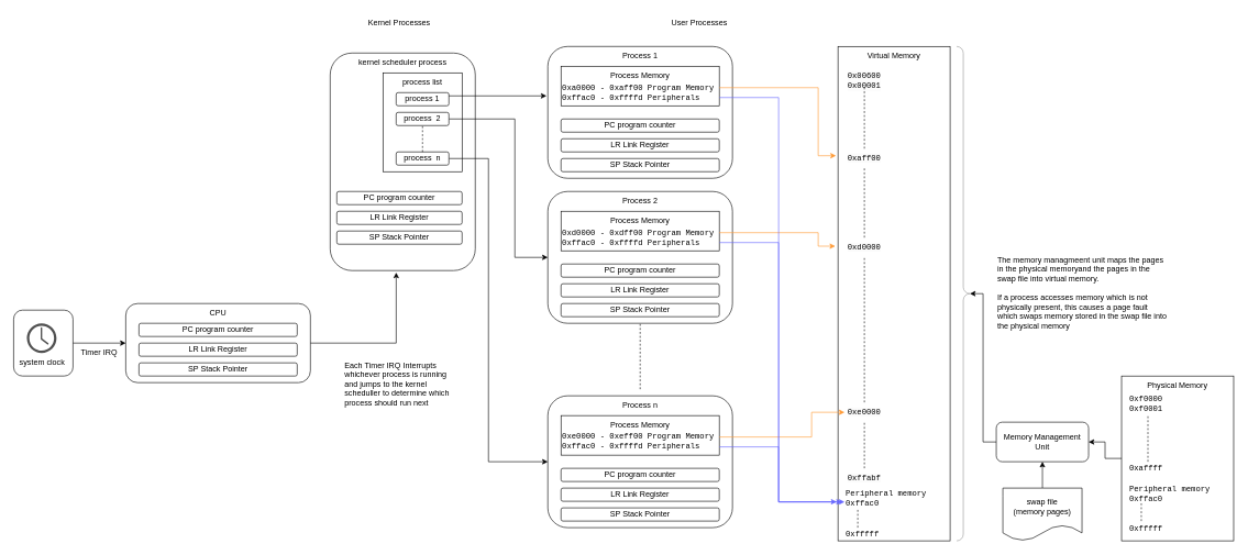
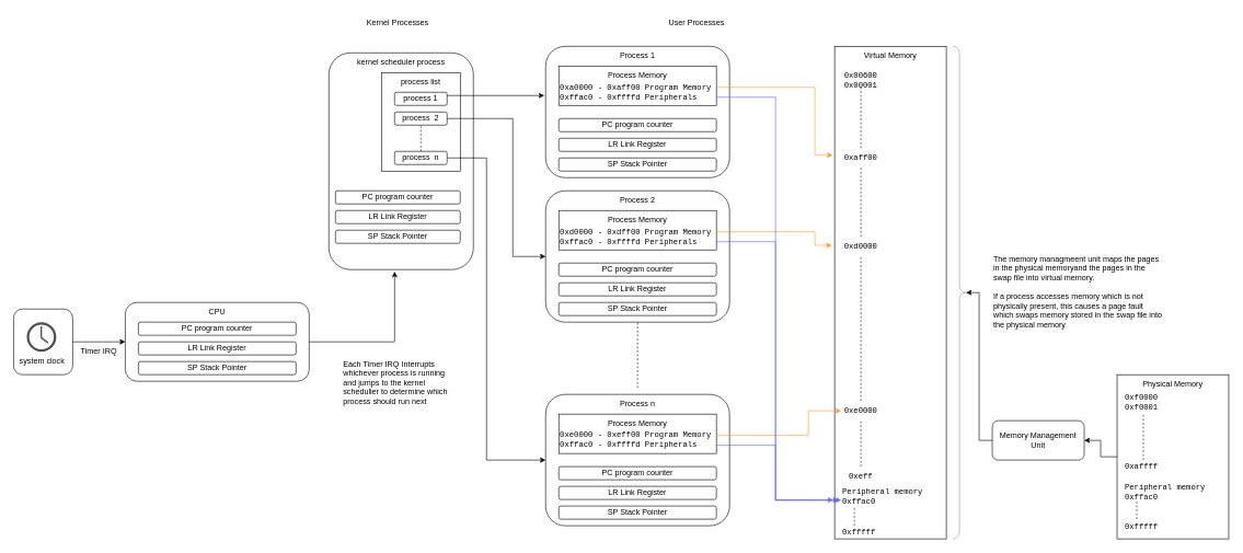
  <mxCell id="0" />
  <mxCell id="1" parent="0" />
  <mxCell id="2" value="" style="group" parent="1" vertex="1" connectable="0"><mxGeometry x="830" y="70" width="280" height="200" as="geometry" /></mxCell>
  <mxCell id="3" value="Process 1" style="rounded=1;whiteSpace=wrap;html=1;verticalAlign=top;" parent="2" vertex="1"><mxGeometry width="280" height="200" as="geometry" /></mxCell>
  <mxCell id="4" value="PC program counter" style="rounded=1;whiteSpace=wrap;html=1;" parent="2" vertex="1"><mxGeometry x="20" y="110" width="240" height="20" as="geometry" /></mxCell>
  <mxCell id="5" value="SP Stack Pointer" style="rounded=1;whiteSpace=wrap;html=1;" parent="2" vertex="1"><mxGeometry x="20" y="170" width="240" height="20" as="geometry" /></mxCell>
  <mxCell id="6" value="LR Link Register" style="rounded=1;whiteSpace=wrap;html=1;" parent="2" vertex="1"><mxGeometry x="20" y="140" width="240" height="20" as="geometry" /></mxCell>
  <mxCell id="7" value="" style="group" parent="2" vertex="1" connectable="0"><mxGeometry x="20" y="30" width="240" height="60" as="geometry" /></mxCell>
  <mxCell id="8" value="Process Memory" style="rounded=0;whiteSpace=wrap;html=1;align=center;verticalAlign=top;" parent="7" vertex="1"><mxGeometry width="240" height="60" as="geometry" /></mxCell>
  <mxCell id="9" value="&lt;div&gt;0xa0000 - 0xaff00 Program Memory&lt;/div&gt;0xffac0 - 0xffffd Peripherals" style="text;html=1;align=left;verticalAlign=middle;whiteSpace=wrap;rounded=0;fontFamily=Courier New;" parent="7" vertex="1"><mxGeometry y="25" width="240" height="30" as="geometry" /></mxCell>
  <mxCell id="10" value="" style="group" parent="1" vertex="1" connectable="0"><mxGeometry x="830" y="290" width="280" height="200" as="geometry" /></mxCell>
  <mxCell id="11" value="Process 2" style="rounded=1;whiteSpace=wrap;html=1;verticalAlign=top;" parent="10" vertex="1"><mxGeometry width="280" height="200" as="geometry" /></mxCell>
  <mxCell id="12" value="PC program counter" style="rounded=1;whiteSpace=wrap;html=1;" parent="10" vertex="1"><mxGeometry x="20" y="110" width="240" height="20" as="geometry" /></mxCell>
  <mxCell id="13" value="SP Stack Pointer" style="rounded=1;whiteSpace=wrap;html=1;" parent="10" vertex="1"><mxGeometry x="20" y="170" width="240" height="20" as="geometry" /></mxCell>
  <mxCell id="14" value="LR Link Register" style="rounded=1;whiteSpace=wrap;html=1;" parent="10" vertex="1"><mxGeometry x="20" y="140" width="240" height="20" as="geometry" /></mxCell>
  <mxCell id="15" value="" style="group" parent="10" vertex="1" connectable="0"><mxGeometry x="20" y="30" width="240" height="60" as="geometry" /></mxCell>
  <mxCell id="16" value="Process Memory" style="rounded=0;whiteSpace=wrap;html=1;align=center;verticalAlign=top;" parent="15" vertex="1"><mxGeometry width="240" height="60" as="geometry" /></mxCell>
  <mxCell id="17" value="&lt;div&gt;0xd0000 - 0xdff00 Program Memory&lt;/div&gt;0xffac0 - 0xffffd Peripherals" style="text;html=1;align=left;verticalAlign=middle;whiteSpace=wrap;rounded=0;fontFamily=Courier New;" parent="15" vertex="1"><mxGeometry y="25" width="240" height="30" as="geometry" /></mxCell>
  <mxCell id="18" value="" style="group" parent="1" vertex="1" connectable="0"><mxGeometry x="830" y="600" width="280" height="200" as="geometry" /></mxCell>
  <mxCell id="19" value="Process n" style="rounded=1;whiteSpace=wrap;html=1;verticalAlign=top;" parent="18" vertex="1"><mxGeometry width="280" height="200" as="geometry" /></mxCell>
  <mxCell id="20" value="PC program counter" style="rounded=1;whiteSpace=wrap;html=1;" parent="18" vertex="1"><mxGeometry x="20" y="110" width="240" height="20" as="geometry" /></mxCell>
  <mxCell id="21" value="SP Stack Pointer" style="rounded=1;whiteSpace=wrap;html=1;" parent="18" vertex="1"><mxGeometry x="20" y="170" width="240" height="20" as="geometry" /></mxCell>
  <mxCell id="22" value="LR Link Register" style="rounded=1;whiteSpace=wrap;html=1;" parent="18" vertex="1"><mxGeometry x="20" y="140" width="240" height="20" as="geometry" /></mxCell>
  <mxCell id="23" value="" style="group" parent="18" vertex="1" connectable="0"><mxGeometry x="20" y="30" width="240" height="60" as="geometry" /></mxCell>
  <mxCell id="24" value="Process Memory" style="rounded=0;whiteSpace=wrap;html=1;align=center;verticalAlign=top;" parent="23" vertex="1"><mxGeometry width="240" height="60" as="geometry" /></mxCell>
  <mxCell id="25" value="&lt;div&gt;0xe0000 - 0xeff00 Program Memory&lt;/div&gt;0xffac0 - 0xffffd Peripherals" style="text;html=1;align=left;verticalAlign=middle;whiteSpace=wrap;rounded=0;fontFamily=Courier New;" parent="23" vertex="1"><mxGeometry y="25" width="240" height="30" as="geometry" /></mxCell>
  <mxCell id="26" value="" style="endArrow=none;dashed=1;html=1;rounded=0;" parent="1" edge="1"><mxGeometry width="50" height="50" relative="1" as="geometry"><mxPoint x="970" y="590" as="sourcePoint" /><mxPoint x="970" y="490" as="targetPoint" /></mxGeometry></mxCell>
  <mxCell id="27" value="kernel scheduler process" style="rounded=1;whiteSpace=wrap;html=1;verticalAlign=top;" parent="1" vertex="1"><mxGeometry x="500" y="80" width="220" height="330" as="geometry" /></mxCell>
  <mxCell id="28" value="process list" style="rounded=0;whiteSpace=wrap;html=1;verticalAlign=top;" parent="1" vertex="1"><mxGeometry x="580" y="110" width="120" height="150" as="geometry" /></mxCell>
  <mxCell id="29" value="process 1" style="rounded=1;whiteSpace=wrap;html=1;" parent="1" vertex="1"><mxGeometry x="600" y="140" width="80" height="20" as="geometry" /></mxCell>
  <mxCell id="30" style="edgeStyle=orthogonalEdgeStyle;rounded=0;orthogonalLoop=1;jettySize=auto;html=1;exitX=1;exitY=0.5;exitDx=0;exitDy=0;entryX=0;entryY=0.5;entryDx=0;entryDy=0;" parent="1" source="31" target="11" edge="1"><mxGeometry relative="1" as="geometry"><Array as="points"><mxPoint x="780" y="180" /><mxPoint x="780" y="390" /></Array></mxGeometry></mxCell>
  <mxCell id="31" value="process&amp;nbsp; 2" style="rounded=1;whiteSpace=wrap;html=1;" parent="1" vertex="1"><mxGeometry x="600" y="170" width="80" height="20" as="geometry" /></mxCell>
  <mxCell id="32" style="edgeStyle=orthogonalEdgeStyle;rounded=0;orthogonalLoop=1;jettySize=auto;html=1;exitX=1;exitY=0.5;exitDx=0;exitDy=0;entryX=0;entryY=0.5;entryDx=0;entryDy=0;" parent="1" source="33" target="19" edge="1"><mxGeometry relative="1" as="geometry"><Array as="points"><mxPoint x="740" y="240" /><mxPoint x="740" y="700" /></Array></mxGeometry></mxCell>
  <mxCell id="33" value="process&amp;nbsp; n" style="rounded=1;whiteSpace=wrap;html=1;" parent="1" vertex="1"><mxGeometry x="600" y="230" width="80" height="20" as="geometry" /></mxCell>
  <mxCell id="34" value="" style="endArrow=none;dashed=1;html=1;rounded=0;entryX=0.5;entryY=1;entryDx=0;entryDy=0;exitX=0.5;exitY=0;exitDx=0;exitDy=0;" parent="1" source="33" target="31" edge="1"><mxGeometry width="50" height="50" relative="1" as="geometry"><mxPoint x="960" y="270" as="sourcePoint" /><mxPoint x="1010" y="220" as="targetPoint" /><Array as="points" /></mxGeometry></mxCell>
  <mxCell id="35" value="" style="group" parent="1" vertex="1" connectable="0"><mxGeometry x="190" y="460" width="280" height="120" as="geometry" /></mxCell>
  <mxCell id="36" value="CPU" style="rounded=1;whiteSpace=wrap;html=1;verticalAlign=top;" parent="35" vertex="1"><mxGeometry width="280" height="120" as="geometry" /></mxCell>
  <mxCell id="37" value="PC program counter" style="rounded=1;whiteSpace=wrap;html=1;" parent="35" vertex="1"><mxGeometry x="20" y="30" width="240" height="20" as="geometry" /></mxCell>
  <mxCell id="38" value="SP Stack Pointer" style="rounded=1;whiteSpace=wrap;html=1;" parent="35" vertex="1"><mxGeometry x="20" y="90" width="240" height="20" as="geometry" /></mxCell>
  <mxCell id="39" value="LR Link Register" style="rounded=1;whiteSpace=wrap;html=1;" parent="35" vertex="1"><mxGeometry x="20" y="60" width="240" height="20" as="geometry" /></mxCell>
  <mxCell id="40" value="" style="group" parent="1" vertex="1" connectable="0"><mxGeometry x="20" y="470" width="90" height="100" as="geometry" /></mxCell>
  <mxCell id="41" value="" style="rounded=1;whiteSpace=wrap;html=1;" parent="40" vertex="1"><mxGeometry width="90" height="100" as="geometry" /></mxCell>
  <mxCell id="42" value="system clock" style="sketch=0;pointerEvents=1;shadow=0;dashed=0;html=1;strokeColor=none;fillColor=#505050;labelPosition=center;verticalLabelPosition=bottom;verticalAlign=top;outlineConnect=0;align=center;shape=mxgraph.office.concepts.clock;" parent="40" vertex="1"><mxGeometry x="20" y="20" width="45" height="45" as="geometry" /></mxCell>
  <mxCell id="43" style="edgeStyle=orthogonalEdgeStyle;rounded=0;orthogonalLoop=1;jettySize=auto;html=1;exitX=1;exitY=0.5;exitDx=0;exitDy=0;" parent="1" source="41" target="36" edge="1"><mxGeometry relative="1" as="geometry" /></mxCell>
  <mxCell id="44" value="Timer IRQ" style="text;html=1;align=center;verticalAlign=middle;whiteSpace=wrap;rounded=0;" parent="1" vertex="1"><mxGeometry x="120" y="520" width="60" height="30" as="geometry" /></mxCell>
  <mxCell id="45" value="PC program counter" style="rounded=1;whiteSpace=wrap;html=1;" parent="1" vertex="1"><mxGeometry x="510" y="290" width="190" height="20" as="geometry" /></mxCell>
  <mxCell id="46" value="SP Stack Pointer" style="rounded=1;whiteSpace=wrap;html=1;" parent="1" vertex="1"><mxGeometry x="510" y="350" width="190" height="20" as="geometry" /></mxCell>
  <mxCell id="47" value="LR Link Register" style="rounded=1;whiteSpace=wrap;html=1;" parent="1" vertex="1"><mxGeometry x="510" y="320" width="190" height="20" as="geometry" /></mxCell>
  <mxCell id="48" style="edgeStyle=orthogonalEdgeStyle;rounded=0;orthogonalLoop=1;jettySize=auto;html=1;exitX=1;exitY=0.25;exitDx=0;exitDy=0;entryX=-0.007;entryY=0.375;entryDx=0;entryDy=0;entryPerimeter=0;" parent="1" source="29" target="3" edge="1"><mxGeometry relative="1" as="geometry" /></mxCell>
  <mxCell id="49" style="edgeStyle=orthogonalEdgeStyle;rounded=0;orthogonalLoop=1;jettySize=auto;html=1;entryX=0.455;entryY=1.009;entryDx=0;entryDy=0;entryPerimeter=0;" parent="1" source="36" target="27" edge="1"><mxGeometry relative="1" as="geometry" /></mxCell>
  <mxCell id="50" value="Each Timer IRQ Interrupts whichever process is running and jumps to the kernel scheduller to determine which process should run next" style="text;html=1;align=left;verticalAlign=top;whiteSpace=wrap;rounded=0;" parent="1" vertex="1"><mxGeometry x="520" y="540" width="170" height="120" as="geometry" /></mxCell>
  <mxCell id="51" style="edgeStyle=orthogonalEdgeStyle;rounded=0;orthogonalLoop=1;jettySize=auto;html=1;" parent="1" source="52" target="78" edge="1"><mxGeometry relative="1" as="geometry" /></mxCell>
  <mxCell id="52" value="Memory Management Unit" style="rounded=1;whiteSpace=wrap;html=1;" parent="1" vertex="1"><mxGeometry x="1510" y="640" width="140" height="60" as="geometry" /></mxCell>
- <mxCell id="53" style="edgeStyle=orthogonalEdgeStyle;rounded=0;orthogonalLoop=1;jettySize=auto;html=1;entryX=0.5;entryY=1;entryDx=0;entryDy=0;" parent="1" source="54" target="52" edge="1"><mxGeometry relative="1" as="geometry" /></mxCell>
- <mxCell id="54" value="swap file&lt;div&gt;(memory pages)&lt;/div&gt;" style="shape=document;whiteSpace=wrap;html=1;boundedLbl=1;" parent="1" vertex="1"><mxGeometry x="1520" y="740" width="120" height="80" as="geometry" /></mxCell>
  <mxCell id="55" style="edgeStyle=orthogonalEdgeStyle;rounded=0;orthogonalLoop=1;jettySize=auto;html=1;entryX=-0.018;entryY=0.221;entryDx=0;entryDy=0;entryPerimeter=0;exitX=1;exitY=0.25;exitDx=0;exitDy=0;strokeColor=#FF9933;" parent="1" source="9" target="57" edge="1"><mxGeometry relative="1" as="geometry"><Array as="points"><mxPoint x="1240" y="133" /><mxPoint x="1240" y="236" /></Array></mxGeometry></mxCell>
  <mxCell id="56" style="edgeStyle=orthogonalEdgeStyle;rounded=0;orthogonalLoop=1;jettySize=auto;html=1;exitX=1;exitY=0.25;exitDx=0;exitDy=0;entryX=-0.024;entryY=0.404;entryDx=0;entryDy=0;entryPerimeter=0;strokeColor=#FF9933;" parent="1" source="17" target="57" edge="1"><mxGeometry relative="1" as="geometry"><Array as="points"><mxPoint x="1240" y="353" /><mxPoint x="1240" y="373" /></Array></mxGeometry></mxCell>
  <mxCell id="57" value="Virtual Memory" style="rounded=0;whiteSpace=wrap;html=1;verticalAlign=top;" parent="1" vertex="1"><mxGeometry x="1270" y="70" width="170" height="750" as="geometry" /></mxCell>
  <mxCell id="58" value="&lt;div&gt;&lt;div&gt;&lt;div&gt;&lt;div&gt;&lt;span style=&quot;font-family: &amp;quot;Courier New&amp;quot;; background-color: initial;&quot;&gt;Peripheral memory&lt;/span&gt;&lt;br&gt;&lt;/div&gt;&lt;/div&gt;&lt;div&gt;&lt;font face=&quot;Courier New&quot;&gt;0xffac0&lt;/font&gt;&lt;/div&gt;&lt;div&gt;&lt;br&gt;&lt;/div&gt;&lt;/div&gt;&lt;div&gt;&lt;font face=&quot;Courier New&quot;&gt;&lt;br&gt;&lt;/font&gt;&lt;/div&gt;&lt;div&gt;&lt;font face=&quot;Courier New&quot;&gt;0xfffff&lt;/font&gt;&lt;/div&gt;&lt;div&gt;&lt;br&gt;&lt;/div&gt;&lt;/div&gt;" style="text;html=1;align=left;verticalAlign=top;whiteSpace=wrap;rounded=0;" parent="1" vertex="1"><mxGeometry x="1280" y="734" width="150" height="76" as="geometry" /></mxCell>
  <mxCell id="59" value="" style="endArrow=none;dashed=1;html=1;rounded=0;" parent="1" edge="1"><mxGeometry width="50" height="50" relative="1" as="geometry"><mxPoint x="1300" y="800" as="sourcePoint" /><mxPoint x="1300" y="770" as="targetPoint" /><Array as="points"><mxPoint x="1300" y="800" /></Array></mxGeometry></mxCell>
  <mxCell id="60" value="&lt;span style=&quot;forced-color-adjust: none; color: rgb(0, 0, 0); font-size: 12px; font-style: normal; font-variant-ligatures: normal; font-variant-caps: normal; font-weight: 400; letter-spacing: normal; orphans: 2; text-align: left; text-indent: 0px; text-transform: none; widows: 2; word-spacing: 0px; -webkit-text-stroke-width: 0px; white-space: normal; background-color: rgb(251, 251, 251); text-decoration-thickness: initial; text-decoration-style: initial; text-decoration-color: initial; font-family: &amp;quot;Courier New&amp;quot;;&quot;&gt;0x00600&lt;/span&gt;&lt;div style=&quot;forced-color-adjust: none; color: rgb(0, 0, 0); font-family: Helvetica; font-size: 12px; font-style: normal; font-variant-ligatures: normal; font-variant-caps: normal; font-weight: 400; letter-spacing: normal; orphans: 2; text-align: left; text-indent: 0px; text-transform: none; widows: 2; word-spacing: 0px; -webkit-text-stroke-width: 0px; white-space: normal; background-color: rgb(251, 251, 251); text-decoration-thickness: initial; text-decoration-style: initial; text-decoration-color: initial;&quot;&gt;&lt;div style=&quot;forced-color-adjust: none;&quot;&gt;&lt;font style=&quot;forced-color-adjust: none;&quot; face=&quot;Courier New&quot;&gt;0x00001&lt;/font&gt;&lt;/div&gt;&lt;/div&gt;&lt;div&gt;&lt;br/&gt;&lt;/div&gt;" style="text;html=1;align=center;verticalAlign=top;whiteSpace=wrap;rounded=0;" parent="1" vertex="1"><mxGeometry x="1280" y="100" width="60" height="30" as="geometry" /></mxCell>
  <mxCell id="61" value="&lt;span style=&quot;forced-color-adjust: none; color: rgb(0, 0, 0); font-size: 12px; font-style: normal; font-variant-ligatures: normal; font-variant-caps: normal; font-weight: 400; letter-spacing: normal; orphans: 2; text-align: left; text-indent: 0px; text-transform: none; widows: 2; word-spacing: 0px; -webkit-text-stroke-width: 0px; white-space: normal; background-color: rgb(251, 251, 251); text-decoration-thickness: initial; text-decoration-style: initial; text-decoration-color: initial; font-family: &amp;quot;Courier New&amp;quot;;&quot;&gt;0xaff00&lt;/span&gt;&lt;div&gt;&lt;br&gt;&lt;/div&gt;" style="text;html=1;align=center;verticalAlign=top;whiteSpace=wrap;rounded=0;" parent="1" vertex="1"><mxGeometry x="1280" y="225" width="60" height="30" as="geometry" /></mxCell>
  <mxCell id="62" value="&lt;span style=&quot;forced-color-adjust: none; color: rgb(0, 0, 0); font-size: 12px; font-style: normal; font-variant-ligatures: normal; font-variant-caps: normal; font-weight: 400; letter-spacing: normal; orphans: 2; text-align: left; text-indent: 0px; text-transform: none; widows: 2; word-spacing: 0px; -webkit-text-stroke-width: 0px; white-space: normal; background-color: rgb(251, 251, 251); text-decoration-thickness: initial; text-decoration-style: initial; text-decoration-color: initial; font-family: &amp;quot;Courier New&amp;quot;;&quot;&gt;0xd0000&lt;/span&gt;&lt;div&gt;&lt;br&gt;&lt;/div&gt;" style="text;html=1;align=center;verticalAlign=top;whiteSpace=wrap;rounded=0;" parent="1" vertex="1"><mxGeometry x="1280" y="360" width="60" height="30" as="geometry" /></mxCell>
  <mxCell id="63" value="&lt;span style=&quot;forced-color-adjust: none; color: rgb(0, 0, 0); font-size: 12px; font-style: normal; font-variant-ligatures: normal; font-variant-caps: normal; font-weight: 400; letter-spacing: normal; orphans: 2; text-align: left; text-indent: 0px; text-transform: none; widows: 2; word-spacing: 0px; -webkit-text-stroke-width: 0px; white-space: normal; background-color: rgb(251, 251, 251); text-decoration-thickness: initial; text-decoration-style: initial; text-decoration-color: initial; font-family: &amp;quot;Courier New&amp;quot;;&quot;&gt;0xe0000&lt;/span&gt;&lt;div&gt;&lt;br&gt;&lt;/div&gt;" style="text;html=1;align=center;verticalAlign=top;whiteSpace=wrap;rounded=0;" parent="1" vertex="1"><mxGeometry x="1280" y="610" width="60" height="30" as="geometry" /></mxCell>
  <mxCell id="64" value="" style="group" parent="1" vertex="1" connectable="0"><mxGeometry x="1700" y="570" width="170" height="250" as="geometry" /></mxCell>
  <mxCell id="65" value="Physical Memory" style="rounded=0;whiteSpace=wrap;html=1;verticalAlign=top;" parent="64" vertex="1"><mxGeometry width="170" height="250" as="geometry" /></mxCell>
  <mxCell id="66" value="&lt;span style=&quot;font-family: &amp;quot;Courier New&amp;quot;;&quot;&gt;0xf0000&lt;/span&gt;&lt;div&gt;&lt;div style=&quot;&quot;&gt;&lt;font face=&quot;Courier New&quot;&gt;0xf0001&lt;/font&gt;&lt;/div&gt;&lt;div style=&quot;&quot;&gt;&lt;font face=&quot;Courier New&quot;&gt;&lt;br&gt;&lt;/font&gt;&lt;/div&gt;&lt;div style=&quot;&quot;&gt;&lt;font face=&quot;Courier New&quot;&gt;&lt;br&gt;&lt;/font&gt;&lt;/div&gt;&lt;div style=&quot;&quot;&gt;&lt;br&gt;&lt;/div&gt;&lt;div style=&quot;&quot;&gt;&lt;br&gt;&lt;/div&gt;&lt;div style=&quot;&quot;&gt;&lt;font face=&quot;Courier New&quot;&gt;&lt;br&gt;&lt;/font&gt;&lt;/div&gt;&lt;div&gt;&lt;span style=&quot;font-family: &amp;quot;Courier New&amp;quot;;&quot;&gt;0xaffff&lt;/span&gt;&lt;/div&gt;&lt;/div&gt;&lt;div&gt;&lt;span style=&quot;font-family: &amp;quot;Courier New&amp;quot;;&quot;&gt;&lt;br&gt;&lt;/span&gt;&lt;/div&gt;&lt;div&gt;&lt;span style=&quot;font-family: &amp;quot;Courier New&amp;quot;;&quot;&gt;Peripheral memory&lt;/span&gt;&lt;/div&gt;&lt;div style=&quot;&quot;&gt;&lt;font face=&quot;Courier New&quot;&gt;0xffac0&lt;/font&gt;&lt;/div&gt;&lt;div style=&quot;&quot;&gt;&lt;font face=&quot;Courier New&quot;&gt;&lt;br&gt;&lt;/font&gt;&lt;/div&gt;&lt;div style=&quot;&quot;&gt;&lt;font face=&quot;Courier New&quot;&gt;&lt;br&gt;&lt;/font&gt;&lt;/div&gt;&lt;div style=&quot;&quot;&gt;&lt;font face=&quot;Courier New&quot;&gt;0xfffff&lt;/font&gt;&lt;/div&gt;" style="text;html=1;align=left;verticalAlign=top;whiteSpace=wrap;rounded=0;" parent="64" vertex="1"><mxGeometry x="10" y="20" width="150" height="190" as="geometry" /></mxCell>
  <mxCell id="67" value="" style="endArrow=none;dashed=1;html=1;rounded=0;exitX=0.133;exitY=1.053;exitDx=0;exitDy=0;exitPerimeter=0;entryX=0.133;entryY=0.895;entryDx=0;entryDy=0;entryPerimeter=0;" parent="64" source="66" target="66" edge="1"><mxGeometry width="50" height="50" relative="1" as="geometry"><mxPoint x="-420" y="-100" as="sourcePoint" /><mxPoint x="-370" y="-150" as="targetPoint" /></mxGeometry></mxCell>
  <mxCell id="68" value="" style="endArrow=none;dashed=1;html=1;rounded=0;entryX=0.2;entryY=0.211;entryDx=0;entryDy=0;entryPerimeter=0;exitX=0.2;exitY=0.579;exitDx=0;exitDy=0;exitPerimeter=0;" parent="64" source="66" target="66" edge="1"><mxGeometry width="50" height="50" relative="1" as="geometry"><mxPoint x="-420" y="-100" as="sourcePoint" /><mxPoint x="-100" y="80" as="targetPoint" /></mxGeometry></mxCell>
  <mxCell id="69" value="" style="endArrow=none;dashed=1;html=1;rounded=0;exitX=0.5;exitY=0;exitDx=0;exitDy=0;" parent="1" source="61" target="60" edge="1"><mxGeometry width="50" height="50" relative="1" as="geometry"><mxPoint x="1240" y="460" as="sourcePoint" /><mxPoint x="1290" y="410" as="targetPoint" /></mxGeometry></mxCell>
  <mxCell id="70" value="" style="endArrow=none;dashed=1;html=1;rounded=0;entryX=0.5;entryY=1;entryDx=0;entryDy=0;" parent="1" source="62" target="61" edge="1"><mxGeometry width="50" height="50" relative="1" as="geometry"><mxPoint x="1240" y="460" as="sourcePoint" /><mxPoint x="1290" y="410" as="targetPoint" /></mxGeometry></mxCell>
  <mxCell id="71" value="" style="endArrow=none;dashed=1;html=1;rounded=0;entryX=0.5;entryY=1;entryDx=0;entryDy=0;exitX=0.5;exitY=0;exitDx=0;exitDy=0;" parent="1" source="63" target="62" edge="1"><mxGeometry width="50" height="50" relative="1" as="geometry"><mxPoint x="1240" y="460" as="sourcePoint" /><mxPoint x="1290" y="410" as="targetPoint" /></mxGeometry></mxCell>
- <mxCell id="72" value="&lt;span style=&quot;forced-color-adjust: none; color: rgb(0, 0, 0); font-size: 12px; font-style: normal; font-variant-ligatures: normal; font-variant-caps: normal; font-weight: 400; letter-spacing: normal; orphans: 2; text-align: left; text-indent: 0px; text-transform: none; widows: 2; word-spacing: 0px; -webkit-text-stroke-width: 0px; white-space: normal; background-color: rgb(251, 251, 251); text-decoration-thickness: initial; text-decoration-style: initial; text-decoration-color: initial; font-family: &amp;quot;Courier New&amp;quot;;&quot;&gt;0xffabf&lt;/span&gt;&lt;div&gt;&lt;br&gt;&lt;/div&gt;" style="text;html=1;align=center;verticalAlign=top;whiteSpace=wrap;rounded=0;" parent="1" vertex="1"><mxGeometry x="1280" y="710" width="60" height="30" as="geometry" /></mxCell>
+ <mxCell id="72" value="&lt;span style=&quot;forced-color-adjust: none; color: rgb(0, 0, 0); font-size: 12px; font-style: normal; font-variant-ligatures: normal; font-variant-caps: normal; font-weight: 400; letter-spacing: normal; orphans: 2; text-align: left; text-indent: 0px; text-transform: none; widows: 2; word-spacing: 0px; -webkit-text-stroke-width: 0px; white-space: normal; background-color: rgb(251, 251, 251); text-decoration-thickness: initial; text-decoration-style: initial; text-decoration-color: initial; font-family: &amp;quot;Courier New&amp;quot;;&quot;&gt;0xeff&lt;/span&gt;&lt;div&gt;&lt;br&gt;&lt;/div&gt;" style="text;html=1;align=center;verticalAlign=top;whiteSpace=wrap;rounded=0;" parent="1" vertex="1"><mxGeometry x="1280" y="710" width="60" height="30" as="geometry" /></mxCell>
  <mxCell id="73" value="" style="endArrow=none;dashed=1;html=1;rounded=0;entryX=0.5;entryY=1;entryDx=0;entryDy=0;" parent="1" source="72" target="63" edge="1"><mxGeometry width="50" height="50" relative="1" as="geometry"><mxPoint x="1240" y="460" as="sourcePoint" /><mxPoint x="1290" y="410" as="targetPoint" /></mxGeometry></mxCell>
  <mxCell id="74" style="edgeStyle=orthogonalEdgeStyle;rounded=0;orthogonalLoop=1;jettySize=auto;html=1;exitX=1;exitY=0.25;exitDx=0;exitDy=0;entryX=0;entryY=0.5;entryDx=0;entryDy=0;strokeColor=#FF9933;" parent="1" source="25" target="63" edge="1"><mxGeometry relative="1" as="geometry"><Array as="points"><mxPoint x="1230" y="663" /><mxPoint x="1230" y="625" /></Array></mxGeometry></mxCell>
  <mxCell id="75" style="edgeStyle=orthogonalEdgeStyle;rounded=0;orthogonalLoop=1;jettySize=auto;html=1;exitX=1;exitY=0.75;exitDx=0;exitDy=0;entryX=0;entryY=0.355;entryDx=0;entryDy=0;entryPerimeter=0;strokeColor=#6666FF;" parent="1" source="25" target="58" edge="1"><mxGeometry relative="1" as="geometry"><mxPoint x="1130" y="770" as="targetPoint" /><Array as="points"><mxPoint x="1180" y="678" /><mxPoint x="1180" y="761" /></Array></mxGeometry></mxCell>
  <mxCell id="76" style="edgeStyle=orthogonalEdgeStyle;rounded=0;orthogonalLoop=1;jettySize=auto;html=1;exitX=1;exitY=0.75;exitDx=0;exitDy=0;entryX=-0.027;entryY=0.355;entryDx=0;entryDy=0;entryPerimeter=0;strokeColor=#6666FF;" parent="1" source="9" target="58" edge="1"><mxGeometry relative="1" as="geometry"><Array as="points"><mxPoint x="1180" y="148" /><mxPoint x="1180" y="761" /></Array></mxGeometry></mxCell>
  <mxCell id="77" style="edgeStyle=orthogonalEdgeStyle;rounded=0;orthogonalLoop=1;jettySize=auto;html=1;exitX=1;exitY=0.75;exitDx=0;exitDy=0;entryX=-0.012;entryY=0.921;entryDx=0;entryDy=0;entryPerimeter=0;strokeColor=#6666FF;" parent="1" source="17" target="57" edge="1"><mxGeometry relative="1" as="geometry" /></mxCell>
  <mxCell id="78" value="" style="labelPosition=right;align=left;strokeWidth=1;shape=mxgraph.mockup.markup.curlyBrace;html=1;shadow=0;dashed=0;strokeColor=#999999;direction=north;rotation=-180;" parent="1" vertex="1"><mxGeometry x="1450" y="70" width="20" height="750" as="geometry" /></mxCell>
  <mxCell id="79" style="edgeStyle=orthogonalEdgeStyle;rounded=0;orthogonalLoop=1;jettySize=auto;html=1;entryX=1;entryY=0.5;entryDx=0;entryDy=0;" parent="1" source="65" target="52" edge="1"><mxGeometry relative="1" as="geometry" /></mxCell>
  <mxCell id="80" value="The memory managmeent unit maps the pages in the physical memoryand the pages in the swap file into virtual memory.&lt;div&gt;&lt;br&gt;&lt;/div&gt;&lt;div&gt;If a process accesses memory which is not physically present, this causes a page fault which swaps memory stored in the swap file into the physical memory&lt;/div&gt;" style="text;html=1;align=left;verticalAlign=top;whiteSpace=wrap;rounded=0;" parent="1" vertex="1"><mxGeometry x="1510" y="380" width="260" height="140" as="geometry" /></mxCell>
  <mxCell id="81" value="Kernel Processes" style="text;html=1;align=center;verticalAlign=middle;whiteSpace=wrap;rounded=0;" vertex="1" parent="1"><mxGeometry x="535" y="20" width="140" height="30" as="geometry" /></mxCell>
  <mxCell id="82" value="User Processes" style="text;html=1;align=center;verticalAlign=middle;whiteSpace=wrap;rounded=0;" vertex="1" parent="1"><mxGeometry x="990" y="20" width="140" height="30" as="geometry" /></mxCell>
